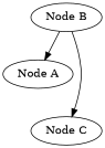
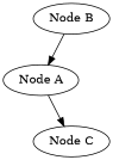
  digraph {
    n1 [label="Node A"]
    n2 [label="Node B"]
    n3 [label="Node C"]
    n2 -> n1
-   n2 -> n3
+   n1 -> n3
  }
